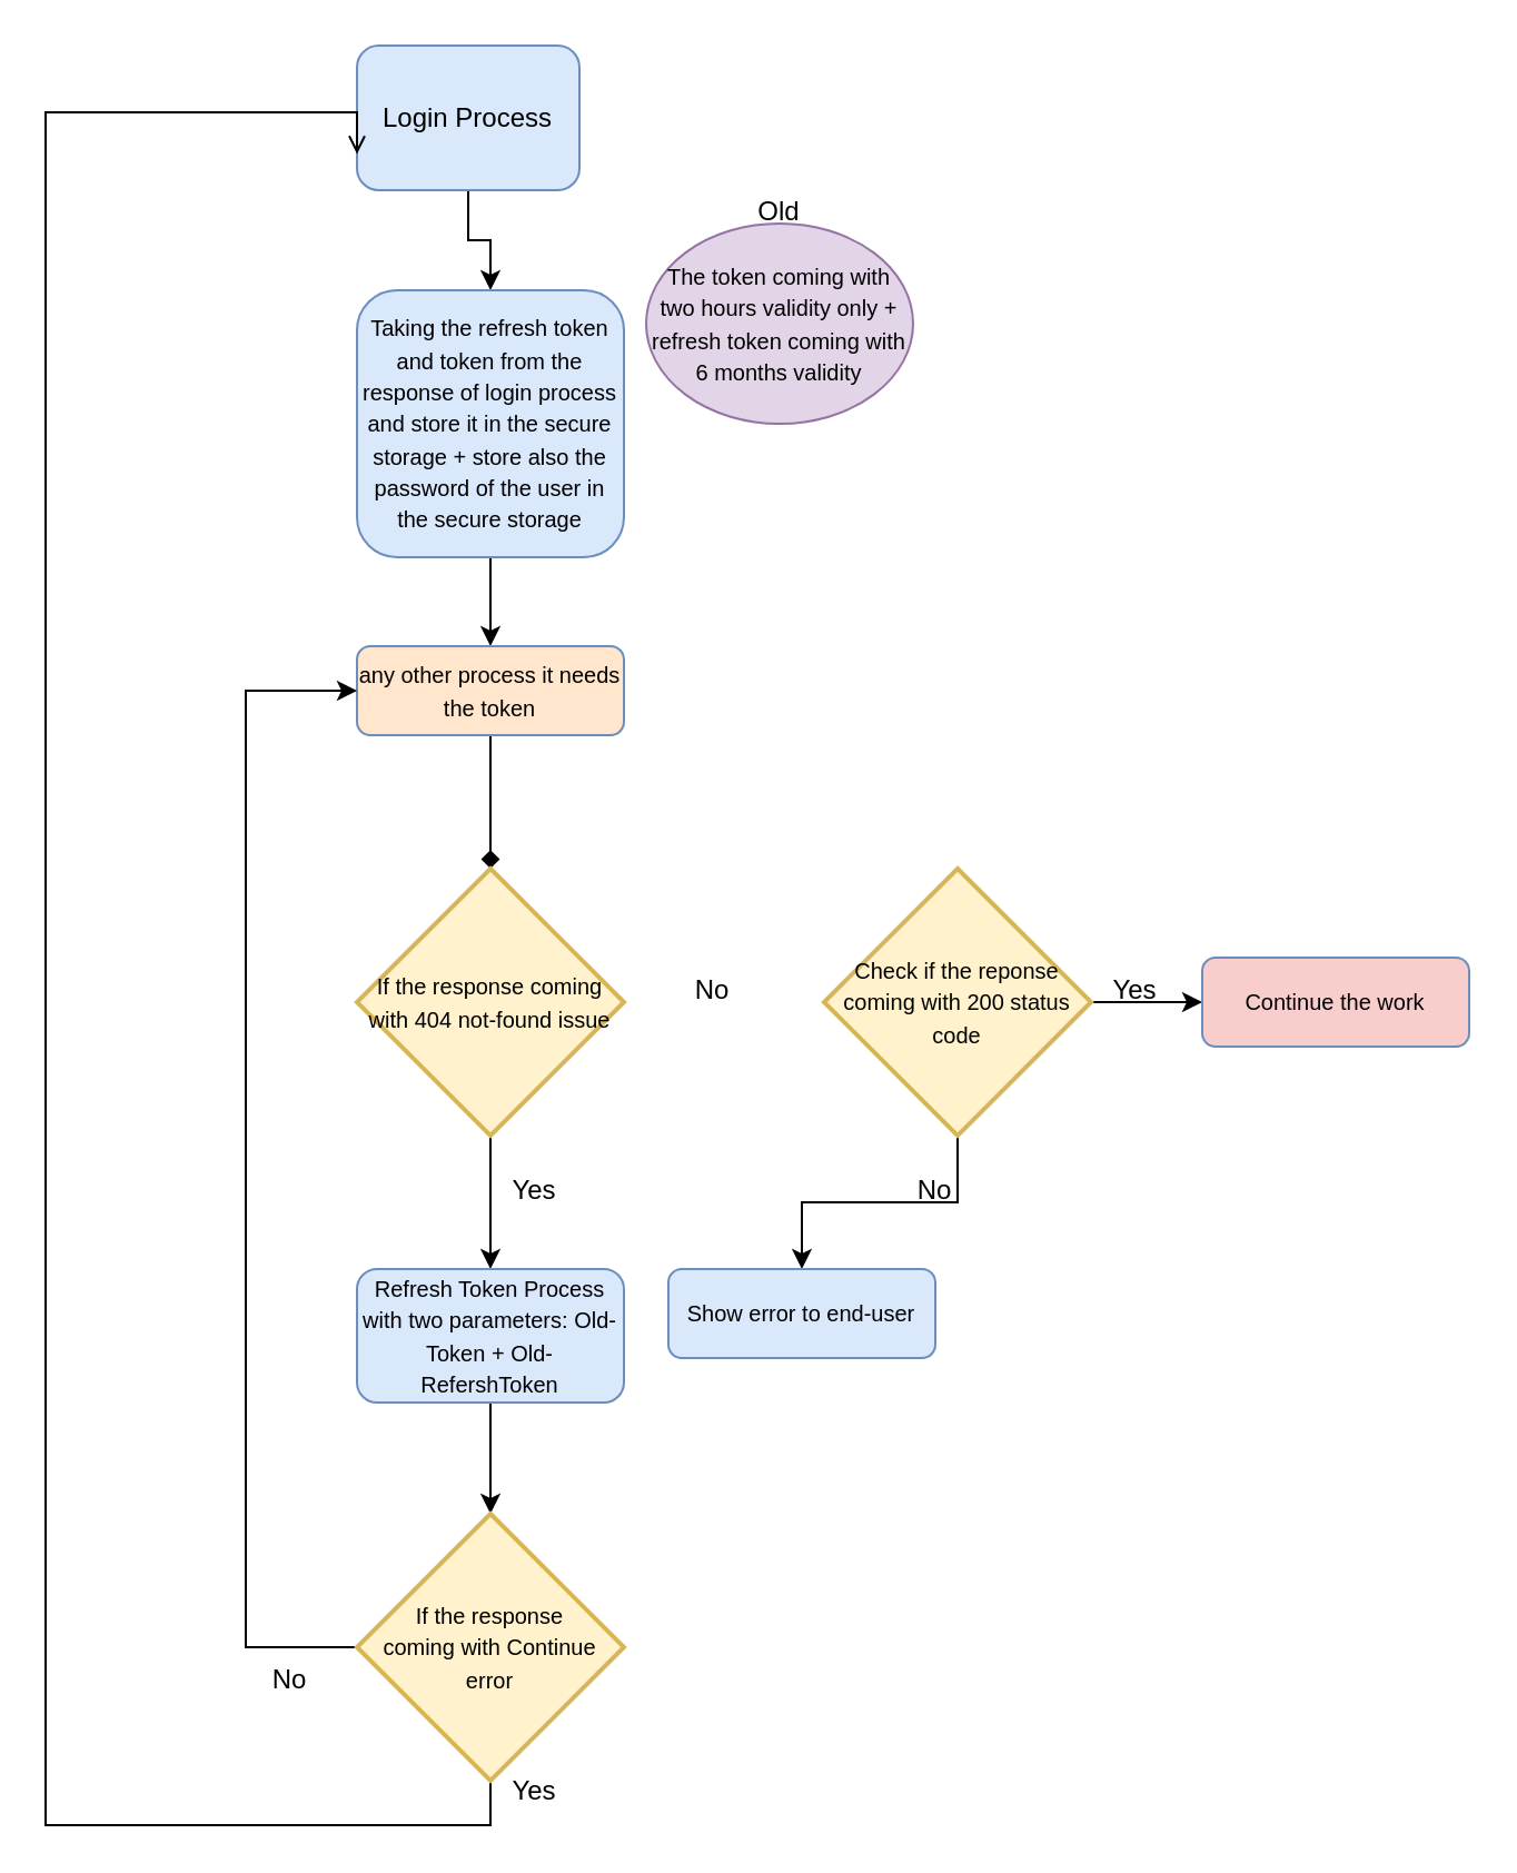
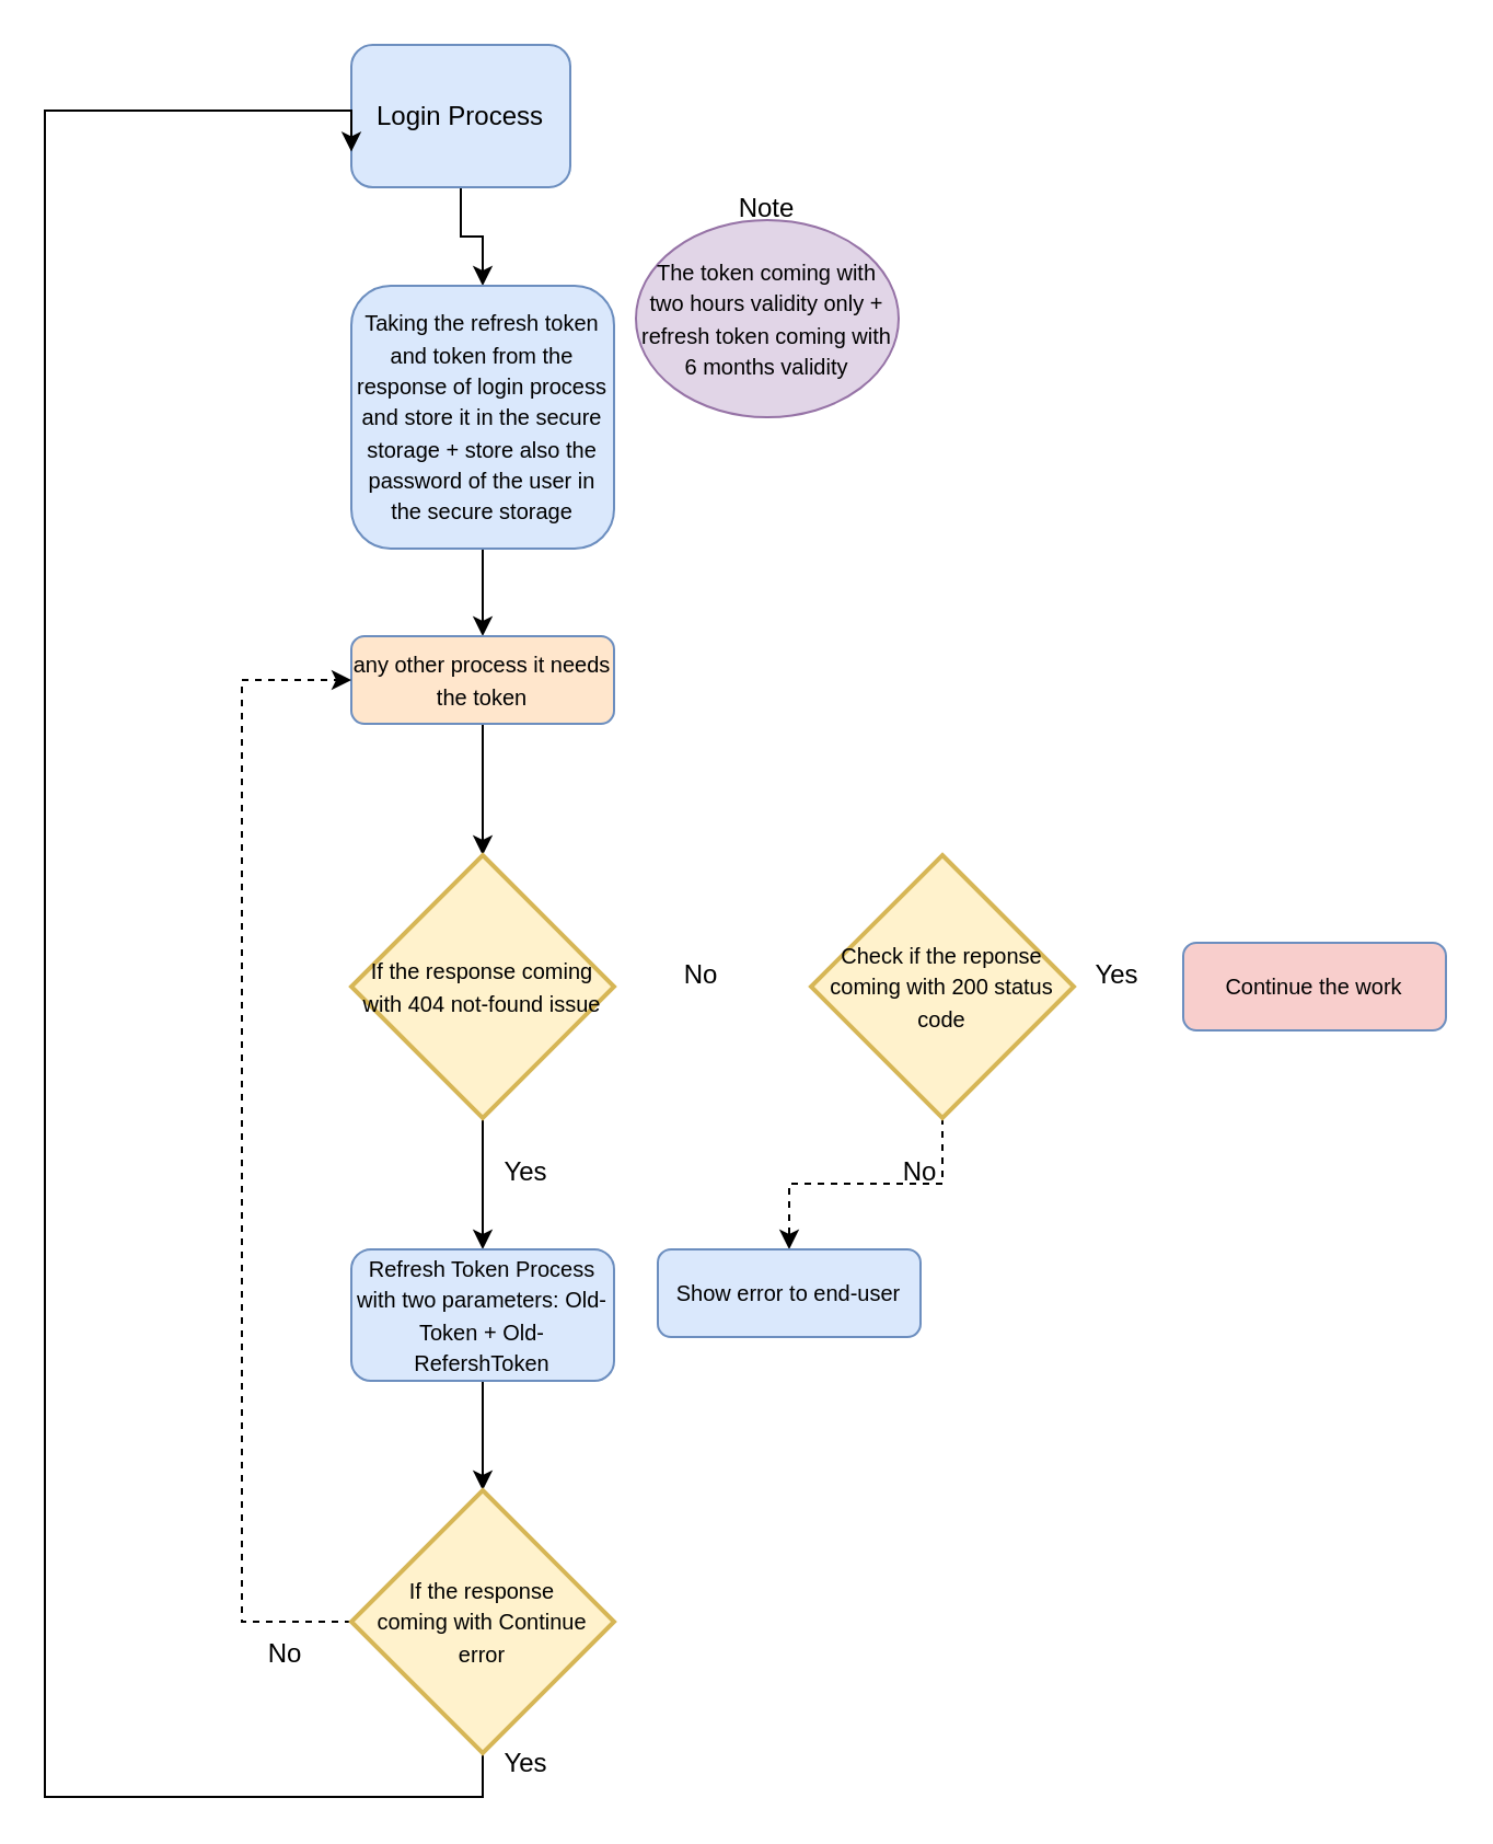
  <mxCell id="0" />
  <mxCell id="1" parent="0" />
  <mxCell id="2" value="" style="edgeStyle=orthogonalEdgeStyle;rounded=0;orthogonalLoop=1;jettySize=auto;html=1;" edge="1" parent="1" source="3" target="5"><mxGeometry relative="1" as="geometry" /></mxCell>
  <mxCell id="3" value="Login Process" style="rounded=1;whiteSpace=wrap;html=1;fontSize=12;glass=0;strokeWidth=1;shadow=0;fillColor=#dae8fc;strokeColor=#6c8ebf;" parent="1" vertex="1"><mxGeometry x="160" y="20" width="100" height="65" as="geometry" /></mxCell>
  <mxCell id="4" value="" style="edgeStyle=orthogonalEdgeStyle;rounded=0;orthogonalLoop=1;jettySize=auto;html=1;" edge="1" parent="1" source="5" target="9"><mxGeometry relative="1" as="geometry" /></mxCell>
  <mxCell id="5" value="&lt;font style=&quot;font-size: 10px;&quot;&gt;Taking the refresh token and token from the response of login process and store it in the secure storage + store also the password of the user in the secure storage&lt;/font&gt;" style="rounded=1;whiteSpace=wrap;html=1;fontSize=12;glass=0;strokeWidth=1;shadow=0;fillColor=#dae8fc;strokeColor=#6c8ebf;" vertex="1" parent="1"><mxGeometry x="160" y="130" width="120" height="120" as="geometry" /></mxCell>
  <mxCell id="6" value="&lt;font style=&quot;font-size: 10px;&quot;&gt;The token coming with two hours validity only + refresh token coming with 6 months validity&lt;/font&gt;" style="ellipse;whiteSpace=wrap;html=1;fillColor=#e1d5e7;strokeColor=#9673a6;" vertex="1" parent="1"><mxGeometry x="290" y="100" width="120" height="90" as="geometry" /></mxCell>
- <mxCell id="7" value="Old" style="text;html=1;strokeColor=none;fillColor=none;align=center;verticalAlign=middle;whiteSpace=wrap;rounded=0;" vertex="1" parent="1"><mxGeometry x="320" y="80" width="60" height="30" as="geometry" /></mxCell>
- <mxCell id="8" value="" style="edgeStyle=orthogonalEdgeStyle;rounded=0;orthogonalLoop=1;jettySize=auto;html=1;endArrow=diamond;" edge="1" parent="1" source="9" target="11"><mxGeometry relative="1" as="geometry" /></mxCell>
+ <mxCell id="7" value="Note" style="text;html=1;strokeColor=none;fillColor=none;align=center;verticalAlign=middle;whiteSpace=wrap;rounded=0;" vertex="1" parent="1"><mxGeometry x="320" y="80" width="60" height="30" as="geometry" /></mxCell>
+ <mxCell id="8" value="" style="edgeStyle=orthogonalEdgeStyle;rounded=0;orthogonalLoop=1;jettySize=auto;html=1;" edge="1" parent="1" source="9" target="11"><mxGeometry relative="1" as="geometry" /></mxCell>
  <mxCell id="9" value="&lt;font style=&quot;font-size: 10px;&quot;&gt;any other process it needs the token&lt;/font&gt;" style="rounded=1;whiteSpace=wrap;html=1;fontSize=12;glass=0;strokeWidth=1;shadow=0;fillColor=#ffe6cc;strokeColor=#6c8ebf;" vertex="1" parent="1"><mxGeometry x="160" y="290" width="120" height="40" as="geometry" /></mxCell>
  <mxCell id="10" value="" style="edgeStyle=orthogonalEdgeStyle;rounded=0;orthogonalLoop=1;jettySize=auto;html=1;" edge="1" parent="1" source="11" target="21"><mxGeometry relative="1" as="geometry" /></mxCell>
  <mxCell id="11" value="&lt;font style=&quot;font-size: 10px;&quot;&gt;If the response coming with 404 not-found issue&lt;/font&gt;" style="strokeWidth=2;html=1;shape=mxgraph.flowchart.decision;whiteSpace=wrap;fillColor=#fff2cc;strokeColor=#d6b656;" vertex="1" parent="1"><mxGeometry x="160" y="390" width="120" height="120" as="geometry" /></mxCell>
- <mxCell id="12" value="" style="edgeStyle=orthogonalEdgeStyle;rounded=0;orthogonalLoop=1;jettySize=auto;html=1;" edge="1" parent="1" source="14" target="16"><mxGeometry relative="1" as="geometry" /></mxCell>
- <mxCell id="13" value="" style="edgeStyle=orthogonalEdgeStyle;rounded=0;orthogonalLoop=1;jettySize=auto;html=1;" edge="1" parent="1" source="14" target="18"><mxGeometry relative="1" as="geometry" /></mxCell>
+ <mxCell id="13" value="" style="edgeStyle=orthogonalEdgeStyle;rounded=0;orthogonalLoop=1;jettySize=auto;html=1;dashed=1;" edge="1" parent="1" source="14" target="18"><mxGeometry relative="1" as="geometry" /></mxCell>
  <mxCell id="14" value="&lt;font style=&quot;font-size: 10px;&quot;&gt;Check if the reponse coming with 200 status code&lt;/font&gt;" style="strokeWidth=2;html=1;shape=mxgraph.flowchart.decision;whiteSpace=wrap;fillColor=#fff2cc;strokeColor=#d6b656;" vertex="1" parent="1"><mxGeometry x="370" y="390" width="120" height="120" as="geometry" /></mxCell>
  <mxCell id="15" value="No" style="text;html=1;strokeColor=none;fillColor=none;align=center;verticalAlign=middle;whiteSpace=wrap;rounded=0;" vertex="1" parent="1"><mxGeometry x="290" y="430" width="60" height="30" as="geometry" /></mxCell>
  <mxCell id="16" value="&lt;font style=&quot;font-size: 10px;&quot;&gt;Continue the work&lt;/font&gt;" style="rounded=1;whiteSpace=wrap;html=1;fontSize=12;glass=0;strokeWidth=1;shadow=0;fillColor=#f8cecc;strokeColor=#6c8ebf;" vertex="1" parent="1"><mxGeometry x="540" y="430" width="120" height="40" as="geometry" /></mxCell>
  <mxCell id="17" value="Yes" style="text;html=1;strokeColor=none;fillColor=none;align=center;verticalAlign=middle;whiteSpace=wrap;rounded=0;" vertex="1" parent="1"><mxGeometry x="480" y="420" width="60" height="50" as="geometry" /></mxCell>
  <mxCell id="18" value="&lt;font style=&quot;font-size: 10px;&quot;&gt;Show error to end-user&lt;/font&gt;" style="rounded=1;whiteSpace=wrap;html=1;fontSize=12;glass=0;strokeWidth=1;shadow=0;fillColor=#dae8fc;strokeColor=#6c8ebf;" vertex="1" parent="1"><mxGeometry x="300" y="570" width="120" height="40" as="geometry" /></mxCell>
  <mxCell id="19" value="No" style="text;html=1;strokeColor=none;fillColor=none;align=center;verticalAlign=middle;whiteSpace=wrap;rounded=0;" vertex="1" parent="1"><mxGeometry x="390" y="520" width="60" height="30" as="geometry" /></mxCell>
  <mxCell id="20" value="" style="edgeStyle=orthogonalEdgeStyle;rounded=0;orthogonalLoop=1;jettySize=auto;html=1;" edge="1" parent="1" source="21" target="24"><mxGeometry relative="1" as="geometry" /></mxCell>
  <mxCell id="21" value="&lt;span style=&quot;font-size: 10px;&quot;&gt;Refresh Token Process with two parameters: Old-Token + Old-RefershToken&lt;/span&gt;" style="rounded=1;whiteSpace=wrap;html=1;fontSize=12;glass=0;strokeWidth=1;shadow=0;fillColor=#dae8fc;strokeColor=#6c8ebf;" vertex="1" parent="1"><mxGeometry x="160" y="570" width="120" height="60" as="geometry" /></mxCell>
- <mxCell id="22" style="edgeStyle=orthogonalEdgeStyle;rounded=0;orthogonalLoop=1;jettySize=auto;html=1;exitX=0;exitY=0.5;exitDx=0;exitDy=0;exitPerimeter=0;entryX=0;entryY=0.5;entryDx=0;entryDy=0;" edge="1" parent="1" source="24" target="9"><mxGeometry relative="1" as="geometry"><Array as="points"><mxPoint x="110" y="740" /><mxPoint x="110" y="310" /></Array></mxGeometry></mxCell>
- <mxCell id="23" style="edgeStyle=orthogonalEdgeStyle;rounded=0;orthogonalLoop=1;jettySize=auto;html=1;exitX=0.5;exitY=1;exitDx=0;exitDy=0;exitPerimeter=0;entryX=0;entryY=0.75;entryDx=0;entryDy=0;endArrow=open;" edge="1" parent="1" source="24" target="3"><mxGeometry relative="1" as="geometry"><Array as="points"><mxPoint x="220" y="820" /><mxPoint x="20" y="820" /><mxPoint x="20" y="50" /></Array></mxGeometry></mxCell>
+ <mxCell id="22" style="edgeStyle=orthogonalEdgeStyle;rounded=0;orthogonalLoop=1;jettySize=auto;html=1;exitX=0;exitY=0.5;exitDx=0;exitDy=0;exitPerimeter=0;entryX=0;entryY=0.5;entryDx=0;entryDy=0;dashed=1;" edge="1" parent="1" source="24" target="9"><mxGeometry relative="1" as="geometry"><Array as="points"><mxPoint x="110" y="740" /><mxPoint x="110" y="310" /></Array></mxGeometry></mxCell>
+ <mxCell id="23" style="edgeStyle=orthogonalEdgeStyle;rounded=0;orthogonalLoop=1;jettySize=auto;html=1;exitX=0.5;exitY=1;exitDx=0;exitDy=0;exitPerimeter=0;entryX=0;entryY=0.75;entryDx=0;entryDy=0;" edge="1" parent="1" source="24" target="3"><mxGeometry relative="1" as="geometry"><Array as="points"><mxPoint x="220" y="820" /><mxPoint x="20" y="820" /><mxPoint x="20" y="50" /></Array></mxGeometry></mxCell>
  <mxCell id="24" value="&lt;font style=&quot;font-size: 10px;&quot;&gt;If the response &lt;br&gt;coming with Continue &lt;br&gt;error&lt;/font&gt;" style="strokeWidth=2;html=1;shape=mxgraph.flowchart.decision;whiteSpace=wrap;fillColor=#fff2cc;strokeColor=#d6b656;" vertex="1" parent="1"><mxGeometry x="160" y="680" width="120" height="120" as="geometry" /></mxCell>
  <mxCell id="25" value="No" style="text;html=1;strokeColor=none;fillColor=none;align=center;verticalAlign=middle;whiteSpace=wrap;rounded=0;" vertex="1" parent="1"><mxGeometry x="100" y="740" width="60" height="30" as="geometry" /></mxCell>
  <mxCell id="26" value="Yes" style="text;html=1;strokeColor=none;fillColor=none;align=center;verticalAlign=middle;whiteSpace=wrap;rounded=0;" vertex="1" parent="1"><mxGeometry x="210" y="790" width="60" height="30" as="geometry" /></mxCell>
  <mxCell id="27" value="Yes" style="text;html=1;strokeColor=none;fillColor=none;align=center;verticalAlign=middle;whiteSpace=wrap;rounded=0;" vertex="1" parent="1"><mxGeometry x="210" y="510" width="60" height="50" as="geometry" /></mxCell>
